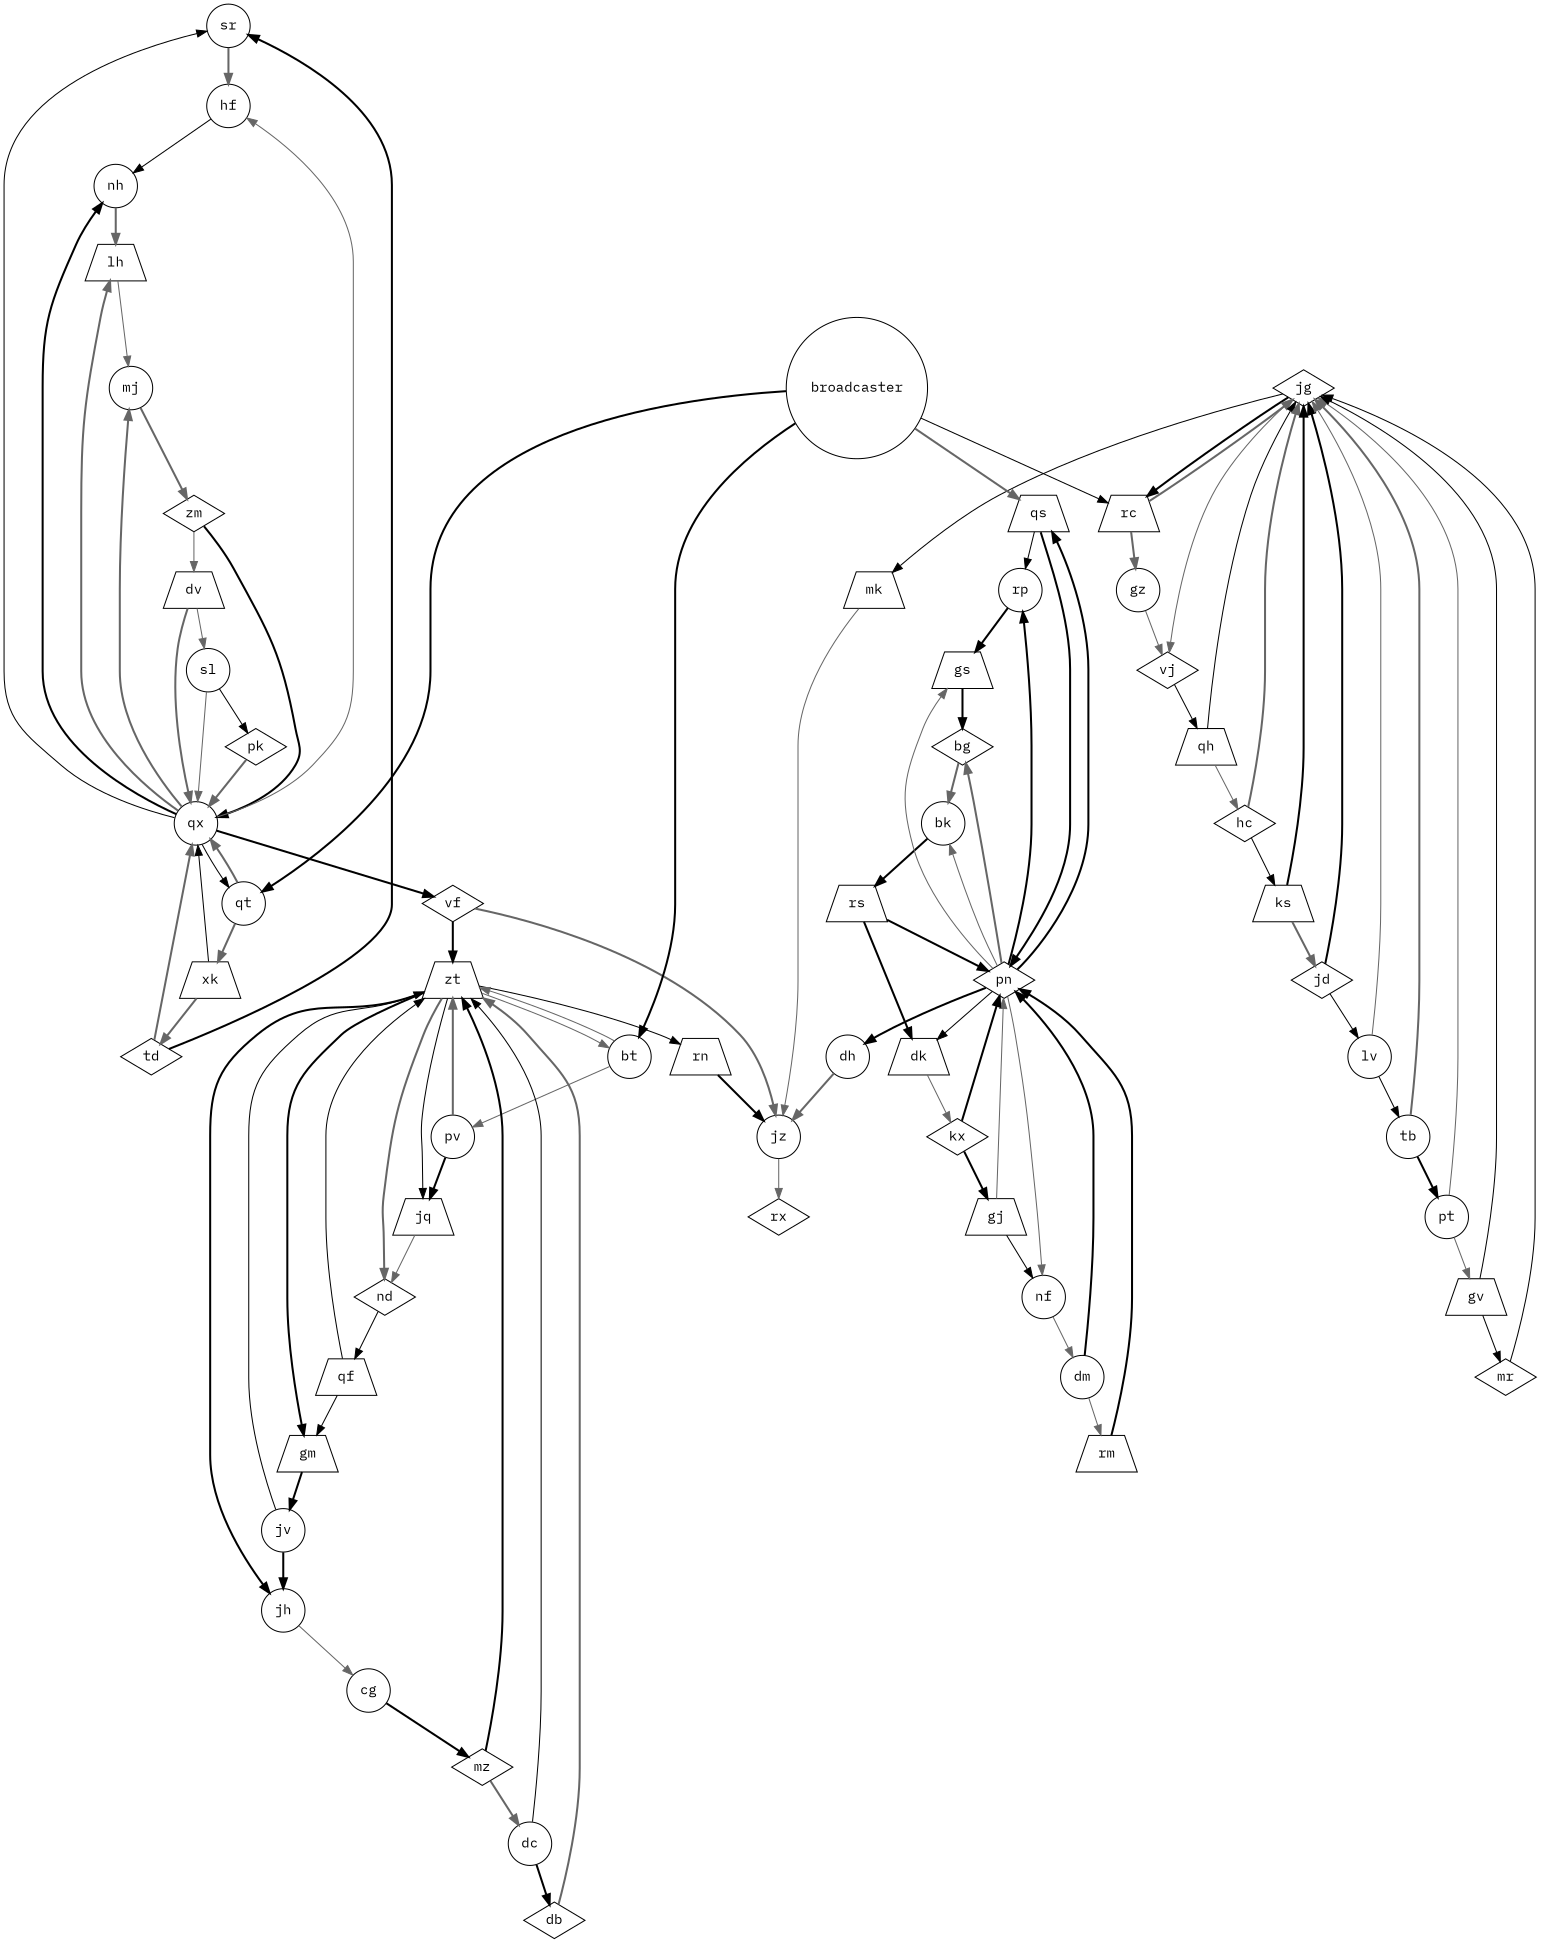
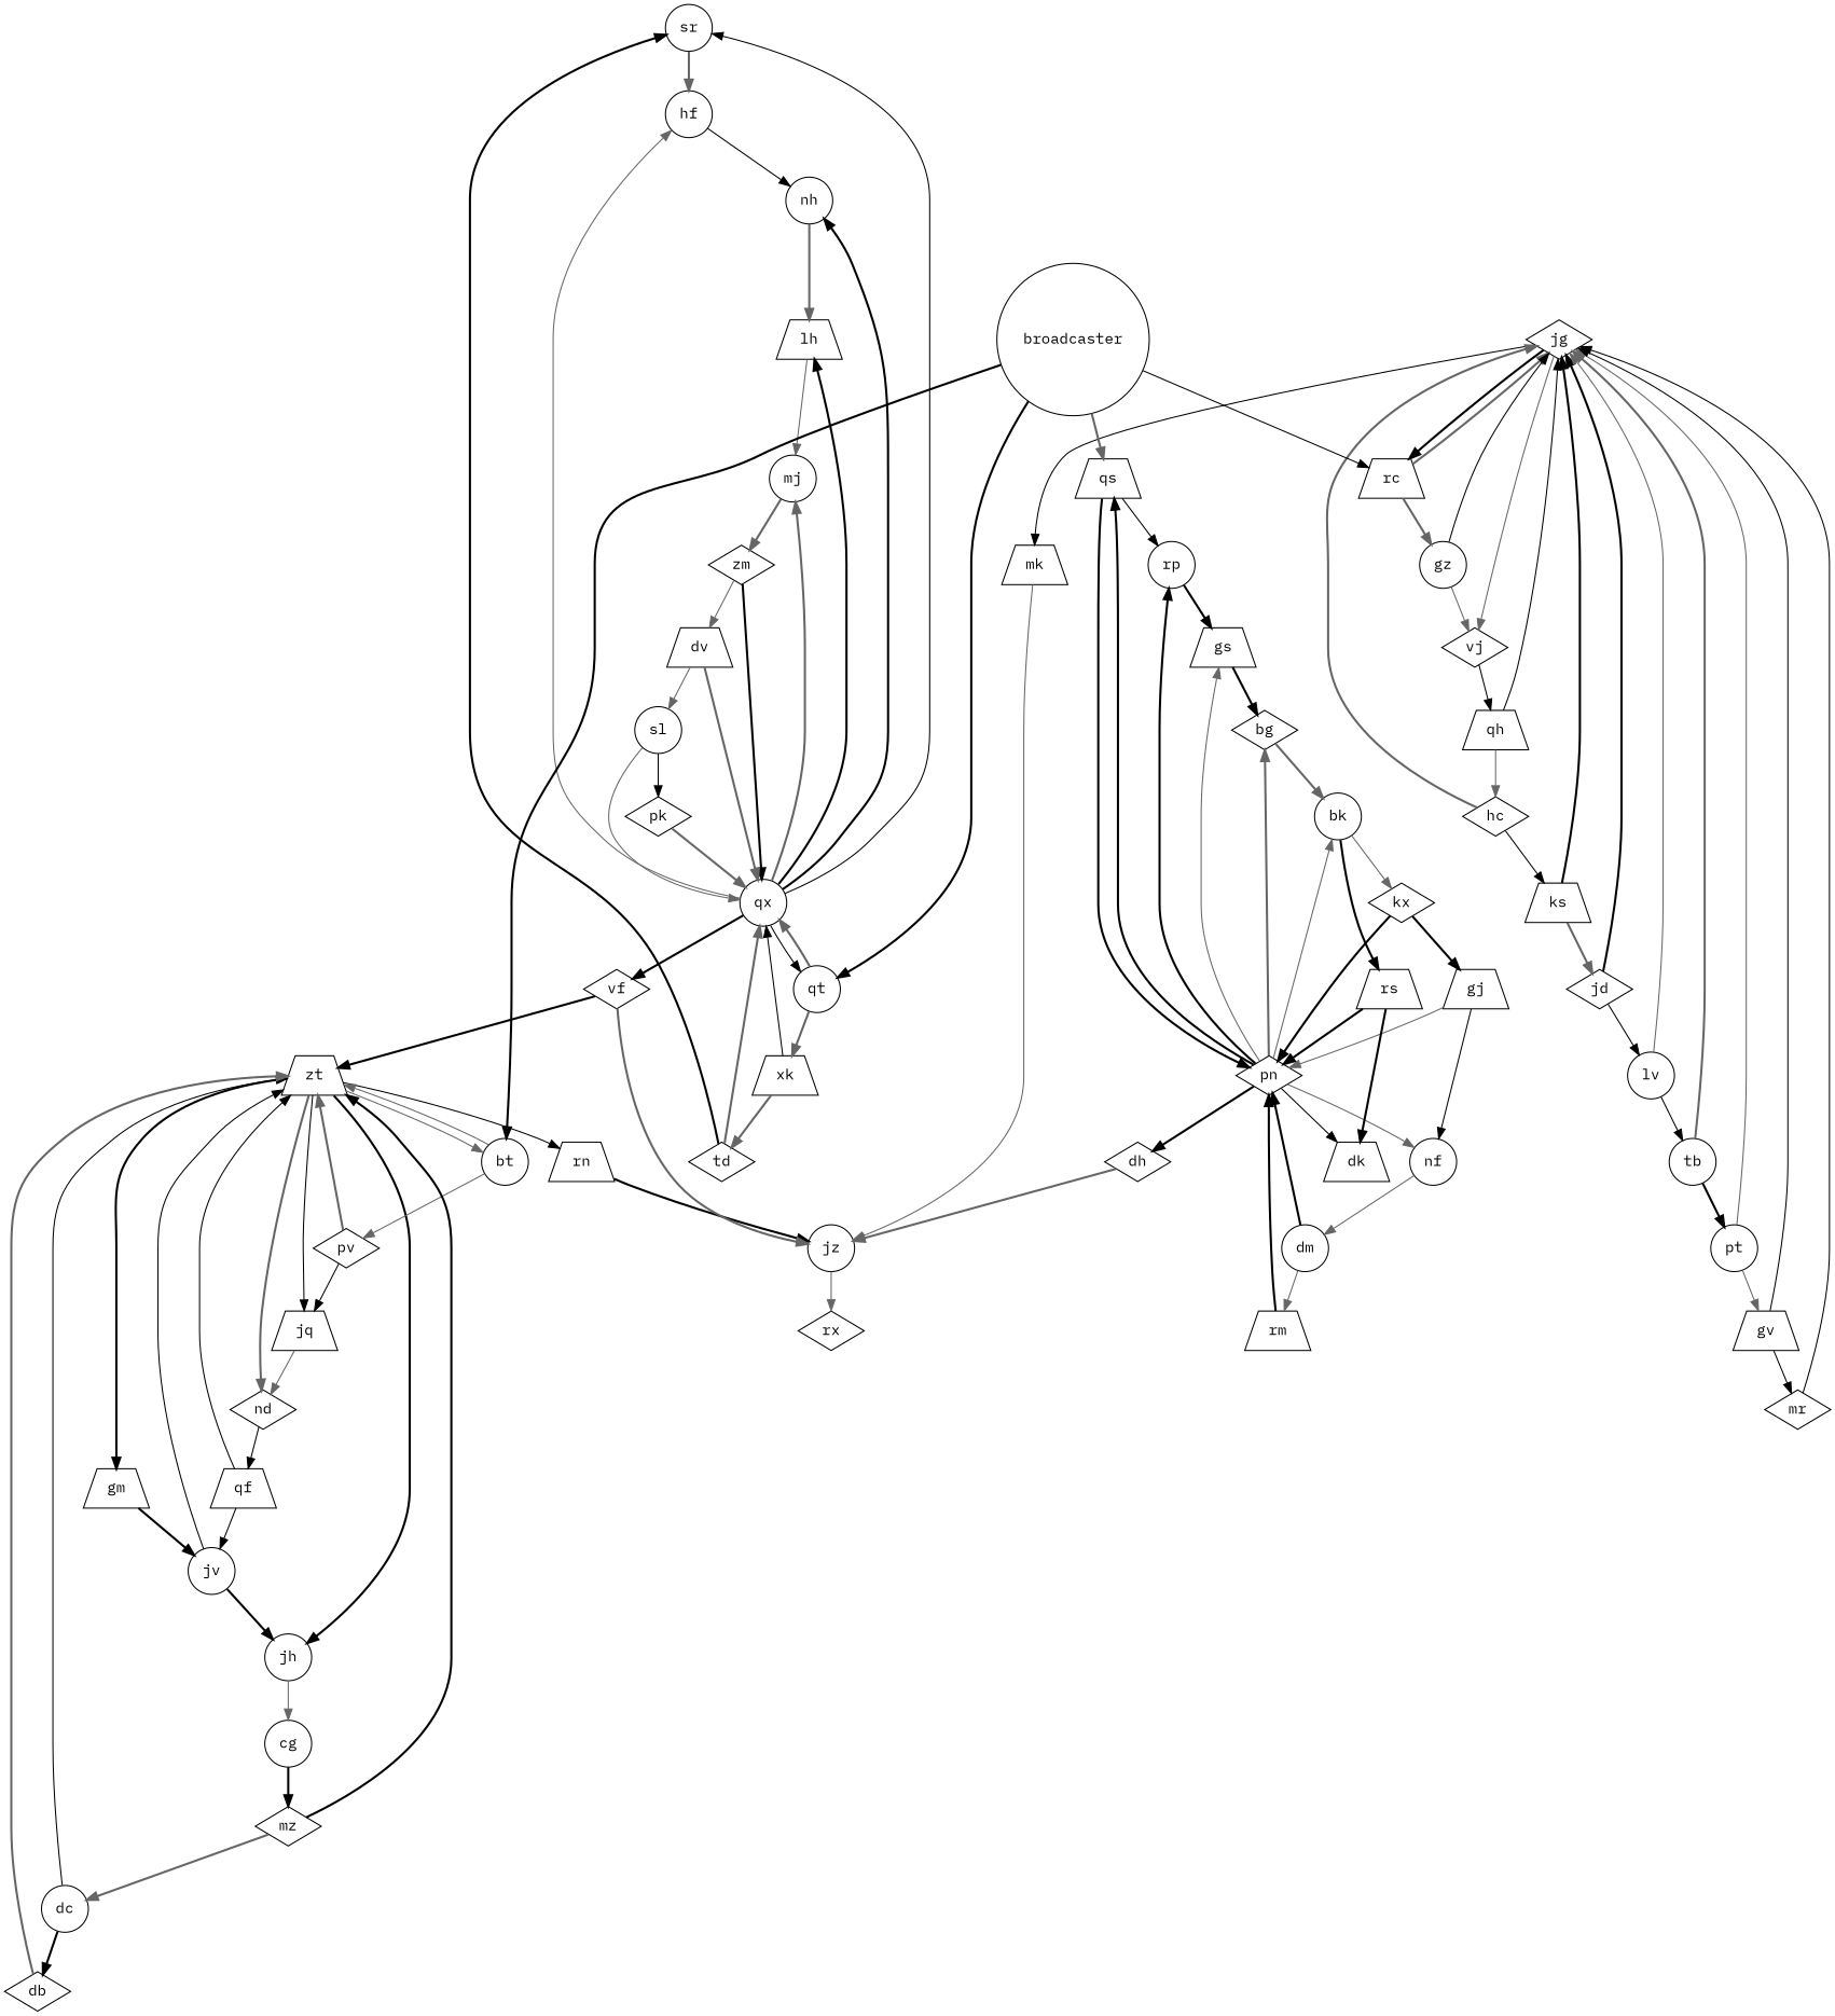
  digraph {
    fontname="IBM Plex Mono"
    node [fontname="IBM Plex Mono" shape=circle]
    edge [color=black fontname="IBM Plex Mono" style=bold]
    sr
    hf
    nh
    lh [shape=trapezium]
    tb
    pt
    jg [shape=diamond]
    gv [shape=trapezium]
    rc [shape=trapezium]
    vj [shape=diamond]
    mk [shape=trapezium]
    mr [shape=diamond]
    gz
    qh [shape=trapezium]
    jz
    mj
    zm [shape=diamond]
    qx
    dv [shape=trapezium]
    gm [shape=trapezium]
    jv
    zt [shape=trapezium]
    jh
    jq [shape=trapezium]
    rn [shape=trapezium]
    nd [shape=diamond]
    bt
    cg
    hc [shape=diamond]
    ks [shape=trapezium]
    jd [shape=diamond]
    mz [shape=diamond]
    dc
    db [shape=diamond]
    qf [shape=trapezium]
-   pv
+   pv [shape=diamond]
    td [shape=diamond]
    vf [shape=diamond]
    qt
    xk [shape=trapezium]
    gs [shape=trapezium]
    rp
    bg [shape=diamond]
    bk
    gj [shape=trapezium]
    pn [shape=diamond]
    nf
    dk [shape=trapezium]
    qs [shape=trapezium]
-   dh
+   dh [shape=diamond]
    dm
    rs [shape=trapezium]
    kx [shape=diamond]
    rm [shape=trapezium]
    lv
    rx [shape=diamond]
    sl
    pk [shape=diamond]
    broadcaster
    sr -> hf [color=gray40]
    hf -> nh [style=solid]
    nh -> lh [color=gray40]
    lh -> mj [color=gray40 style=solid]
    tb -> pt
    tb -> jg [color=gray40]
    pt -> jg [color=gray40 style=solid]
    pt -> gv [color=gray40 style=solid]
    jg -> rc
    jg -> vj [color=gray40 style=solid]
    jg -> mk [style=solid]
    gv -> jg [style=solid]
    gv -> mr [style=solid]
    rc -> jg [color=gray40]
    rc -> gz [color=gray40]
    vj -> qh [style=solid]
    mk -> jz [color=gray40 style=solid]
    mr -> jg [style=solid]
+   gz -> jg [style=solid]
    gz -> vj [color=gray40 style=solid]
    qh -> jg [style=solid]
    qh -> hc [color=gray40 style=solid]
    jz -> rx [color=gray40 style=solid]
    mj -> zm [color=gray40]
    zm -> qx
    zm -> dv [color=gray40 style=solid]
    qx -> sr [style=solid]
    qx -> hf [color=gray40 style=solid]
    qx -> nh
-   qx -> lh [color=gray40]
+   qx -> lh
    qx -> mj [color=gray40]
    qx -> vf
    qx -> qt [style=solid]
    dv -> qx [color=gray40]
    dv -> sl [color=gray40 style=solid]
    gm -> jv
    jv -> zt [style=solid]
    jv -> jh
    zt -> gm
    zt -> jh
    zt -> jq [style=solid]
    zt -> rn [style=solid]
    zt -> nd [color=gray40]
    zt -> bt [color=gray40 style=solid]
    jh -> cg [color=gray40 style=solid]
    jq -> nd [color=gray40 style=solid]
    rn -> jz
    nd -> qf [style=solid]
    bt -> zt [color=gray40 style=solid]
    bt -> pv [color=gray40 style=solid]
    cg -> mz
    hc -> jg [color=gray40]
    hc -> ks [style=solid]
    ks -> jg
    ks -> jd [color=gray40]
    jd -> jg
    jd -> lv [style=solid]
    mz -> zt
    mz -> dc [color=gray40]
    dc -> zt [style=solid]
    dc -> db
    db -> zt [color=gray40]
-   qf -> gm [style=solid]
+   qf -> jv [style=solid]
    qf -> zt [style=solid]
    pv -> zt [color=gray40]
-   pv -> jq
+   pv -> jq [style=solid]
    td -> sr
    td -> qx [color=gray40]
    vf -> jz [color=gray40]
    vf -> zt
    qt -> qx [color=gray40]
    qt -> xk [color=gray40]
    xk -> qx [style=solid]
    xk -> td [color=gray40]
    gs -> bg
    rp -> gs
    bg -> bk [color=gray40]
    bk -> rs
    gj -> pn [color=gray40 style=solid]
    gj -> nf [style=solid]
    pn -> gs [color=gray40 style=solid]
    pn -> rp
    pn -> bg [color=gray40]
    pn -> bk [color=gray40 style=solid]
    pn -> nf [color=gray40 style=solid]
    pn -> dk [style=solid]
    pn -> qs
    pn -> dh
    nf -> dm [color=gray40 style=solid]
-   dk -> kx [color=gray40 style=solid]
+   bk -> kx [color=gray40 style=solid]
    qs -> rp [style=solid]
    qs -> pn
    dh -> jz [color=gray40]
    dm -> pn
    dm -> rm [color=gray40 style=solid]
    rs -> pn
    rs -> dk
    kx -> gj
    kx -> pn
    rm -> pn
    lv -> tb [style=solid]
    lv -> jg [color=gray40 style=solid]
    sl -> qx [color=gray40 style=solid]
    sl -> pk [style=solid]
    pk -> qx [color=gray40]
    broadcaster -> rc [style=solid]
    broadcaster -> bt
    broadcaster -> qt
    broadcaster -> qs [color=gray40]
  }
